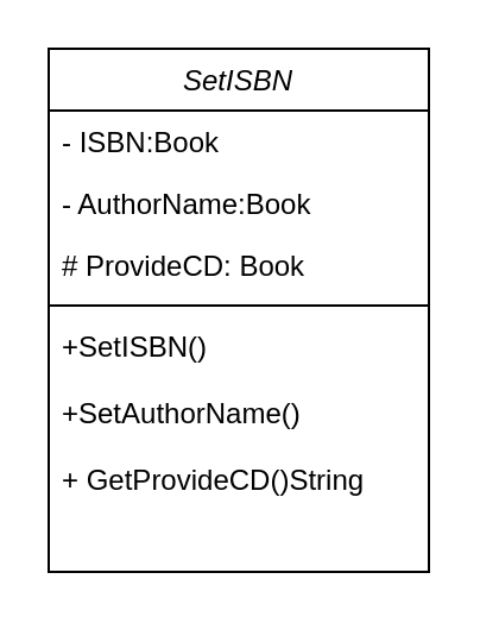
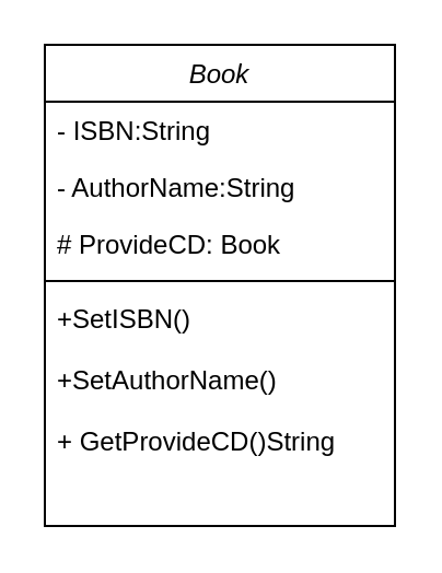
  <mxCell id="0" />
  <mxCell id="1" parent="0" />
- <mxCell id="2" value="SetISBN" style="swimlane;fontStyle=2;align=center;verticalAlign=top;childLayout=stackLayout;horizontal=1;startSize=26;horizontalStack=0;resizeParent=1;resizeLast=0;collapsible=1;marginBottom=0;rounded=0;shadow=0;strokeWidth=1;" vertex="1" parent="1"><mxGeometry x="20" y="20" width="160" height="220" as="geometry"><mxRectangle x="230" y="140" width="160" height="26" as="alternateBounds" /></mxGeometry></mxCell>
- <mxCell id="3" value="- ISBN:Book" style="text;align=left;verticalAlign=top;spacingLeft=4;spacingRight=4;overflow=hidden;rotatable=0;points=[[0,0.5],[1,0.5]];portConstraint=eastwest;" vertex="1" parent="2"><mxGeometry y="26" width="160" height="26" as="geometry" /></mxCell>
- <mxCell id="4" value="- AuthorName:Book" style="text;align=left;verticalAlign=top;spacingLeft=4;spacingRight=4;overflow=hidden;rotatable=0;points=[[0,0.5],[1,0.5]];portConstraint=eastwest;rounded=0;shadow=0;html=0;" vertex="1" parent="2"><mxGeometry y="52" width="160" height="26" as="geometry" /></mxCell>
+ <mxCell id="2" value="Book" style="swimlane;fontStyle=2;align=center;verticalAlign=top;childLayout=stackLayout;horizontal=1;startSize=26;horizontalStack=0;resizeParent=1;resizeLast=0;collapsible=1;marginBottom=0;rounded=0;shadow=0;strokeWidth=1;" vertex="1" parent="1"><mxGeometry x="20" y="20" width="160" height="220" as="geometry"><mxRectangle x="230" y="140" width="160" height="26" as="alternateBounds" /></mxGeometry></mxCell>
+ <mxCell id="3" value="- ISBN:String" style="text;align=left;verticalAlign=top;spacingLeft=4;spacingRight=4;overflow=hidden;rotatable=0;points=[[0,0.5],[1,0.5]];portConstraint=eastwest;" vertex="1" parent="2"><mxGeometry y="26" width="160" height="26" as="geometry" /></mxCell>
+ <mxCell id="4" value="- AuthorName:String" style="text;align=left;verticalAlign=top;spacingLeft=4;spacingRight=4;overflow=hidden;rotatable=0;points=[[0,0.5],[1,0.5]];portConstraint=eastwest;rounded=0;shadow=0;html=0;" vertex="1" parent="2"><mxGeometry y="52" width="160" height="26" as="geometry" /></mxCell>
  <mxCell id="5" value="# ProvideCD: Book" style="text;align=left;verticalAlign=top;spacingLeft=4;spacingRight=4;overflow=hidden;rotatable=0;points=[[0,0.5],[1,0.5]];portConstraint=eastwest;rounded=0;shadow=0;html=0;" vertex="1" parent="2"><mxGeometry y="78" width="160" height="26" as="geometry" /></mxCell>
  <mxCell id="6" value="" style="line;html=1;strokeWidth=1;align=left;verticalAlign=middle;spacingTop=-1;spacingLeft=3;spacingRight=3;rotatable=0;labelPosition=right;points=[];portConstraint=eastwest;" vertex="1" parent="2"><mxGeometry y="104" width="160" height="8" as="geometry" /></mxCell>
  <mxCell id="7" value="+SetISBN()&#10;&#10;+SetAuthorName()&#10;&#10;+ GetProvideCD()String" style="text;align=left;verticalAlign=top;spacingLeft=4;spacingRight=4;overflow=hidden;rotatable=0;points=[[0,0.5],[1,0.5]];portConstraint=eastwest;" vertex="1" parent="2"><mxGeometry y="112" width="160" height="108" as="geometry" /></mxCell>
